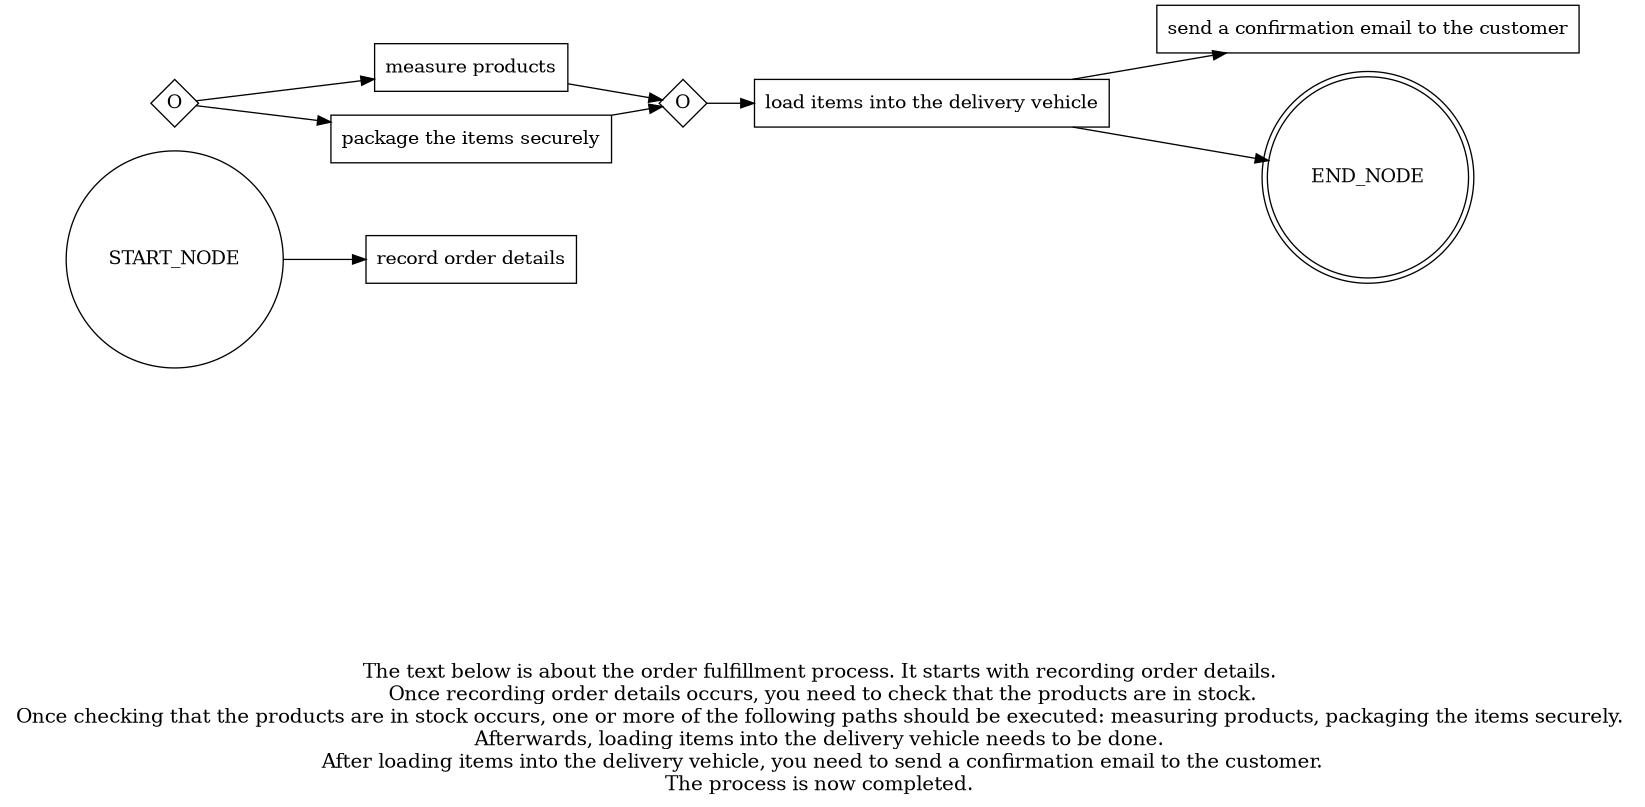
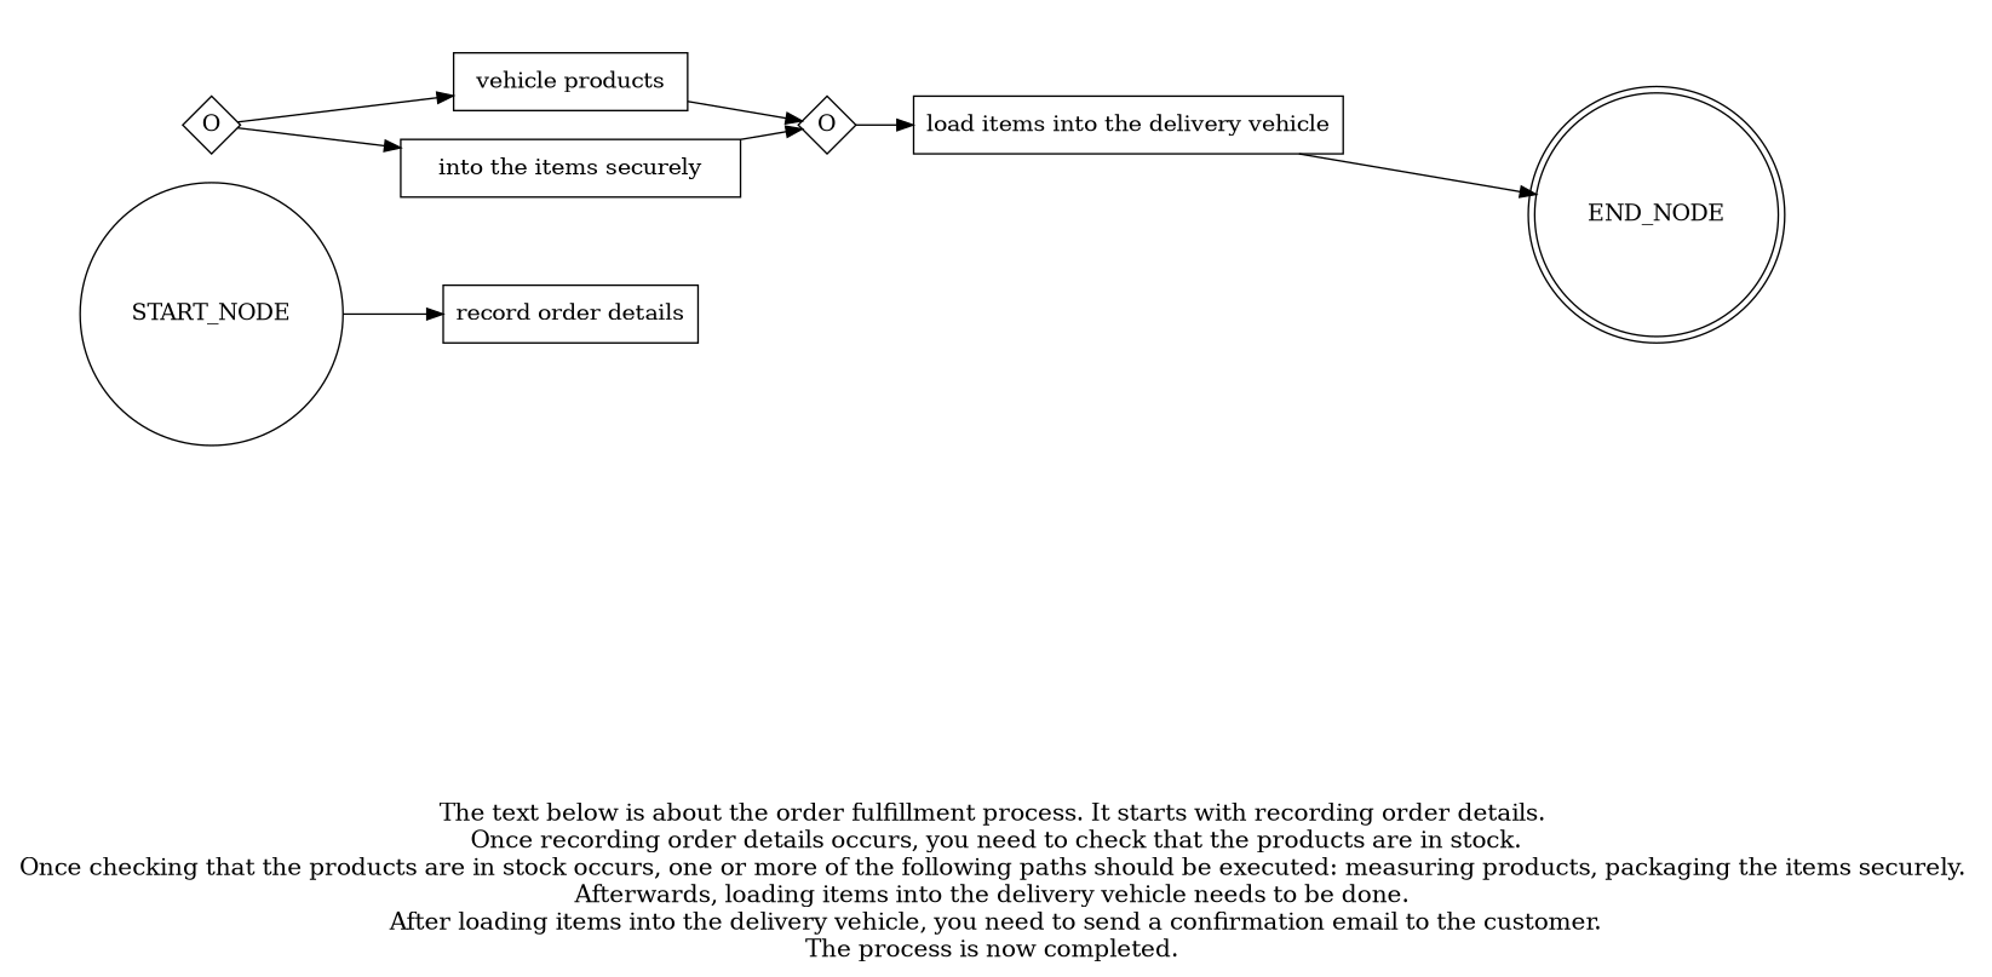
  digraph {
    fontsize=15
    label="\n\n\nThe text below is about the order fulfillment process. It starts with recording order details. \nOnce recording order details occurs, you need to check that the products are in stock.\nOnce checking that the products are in stock occurs, one or more of the following paths should be executed: measuring products, packaging the items securely. \nAfterwards, loading items into the delivery vehicle needs to be done. \nAfter loading items into the delivery vehicle, you need to send a confirmation email to the customer.\nThe process is now completed. \n"
    rankdir=LR
    node [shape=box]
    "record order details"
    n2 [fixedsize=true label=O shape=diamond width=0.5]
-   "measure products"
-   "package the items securely"
+   "measure products" [label="vehicle products"]
+   "package the items securely" [label="into the items securely"]
    n5 [fixedsize=true label=O shape=diamond width=0.5]
    "load items into the delivery vehicle"
-   "send a confirmation email to the customer"
    END_NODE [shape=doublecircle width=0.2]
    START_NODE [shape=circle width=0.3]
    subgraph sub_1 {
      "record order details"
      n2
      "measure products"
      "package the items securely"
      n5
      "load items into the delivery vehicle"
-     "send a confirmation email to the customer"
    }
    n2 -> "measure products"
    n2 -> "package the items securely"
    "measure products" -> n5
    "package the items securely" -> n5
    n5 -> "load items into the delivery vehicle"
-   "load items into the delivery vehicle" -> "send a confirmation email to the customer"
    "load items into the delivery vehicle" -> END_NODE
    START_NODE -> "record order details"
  }
